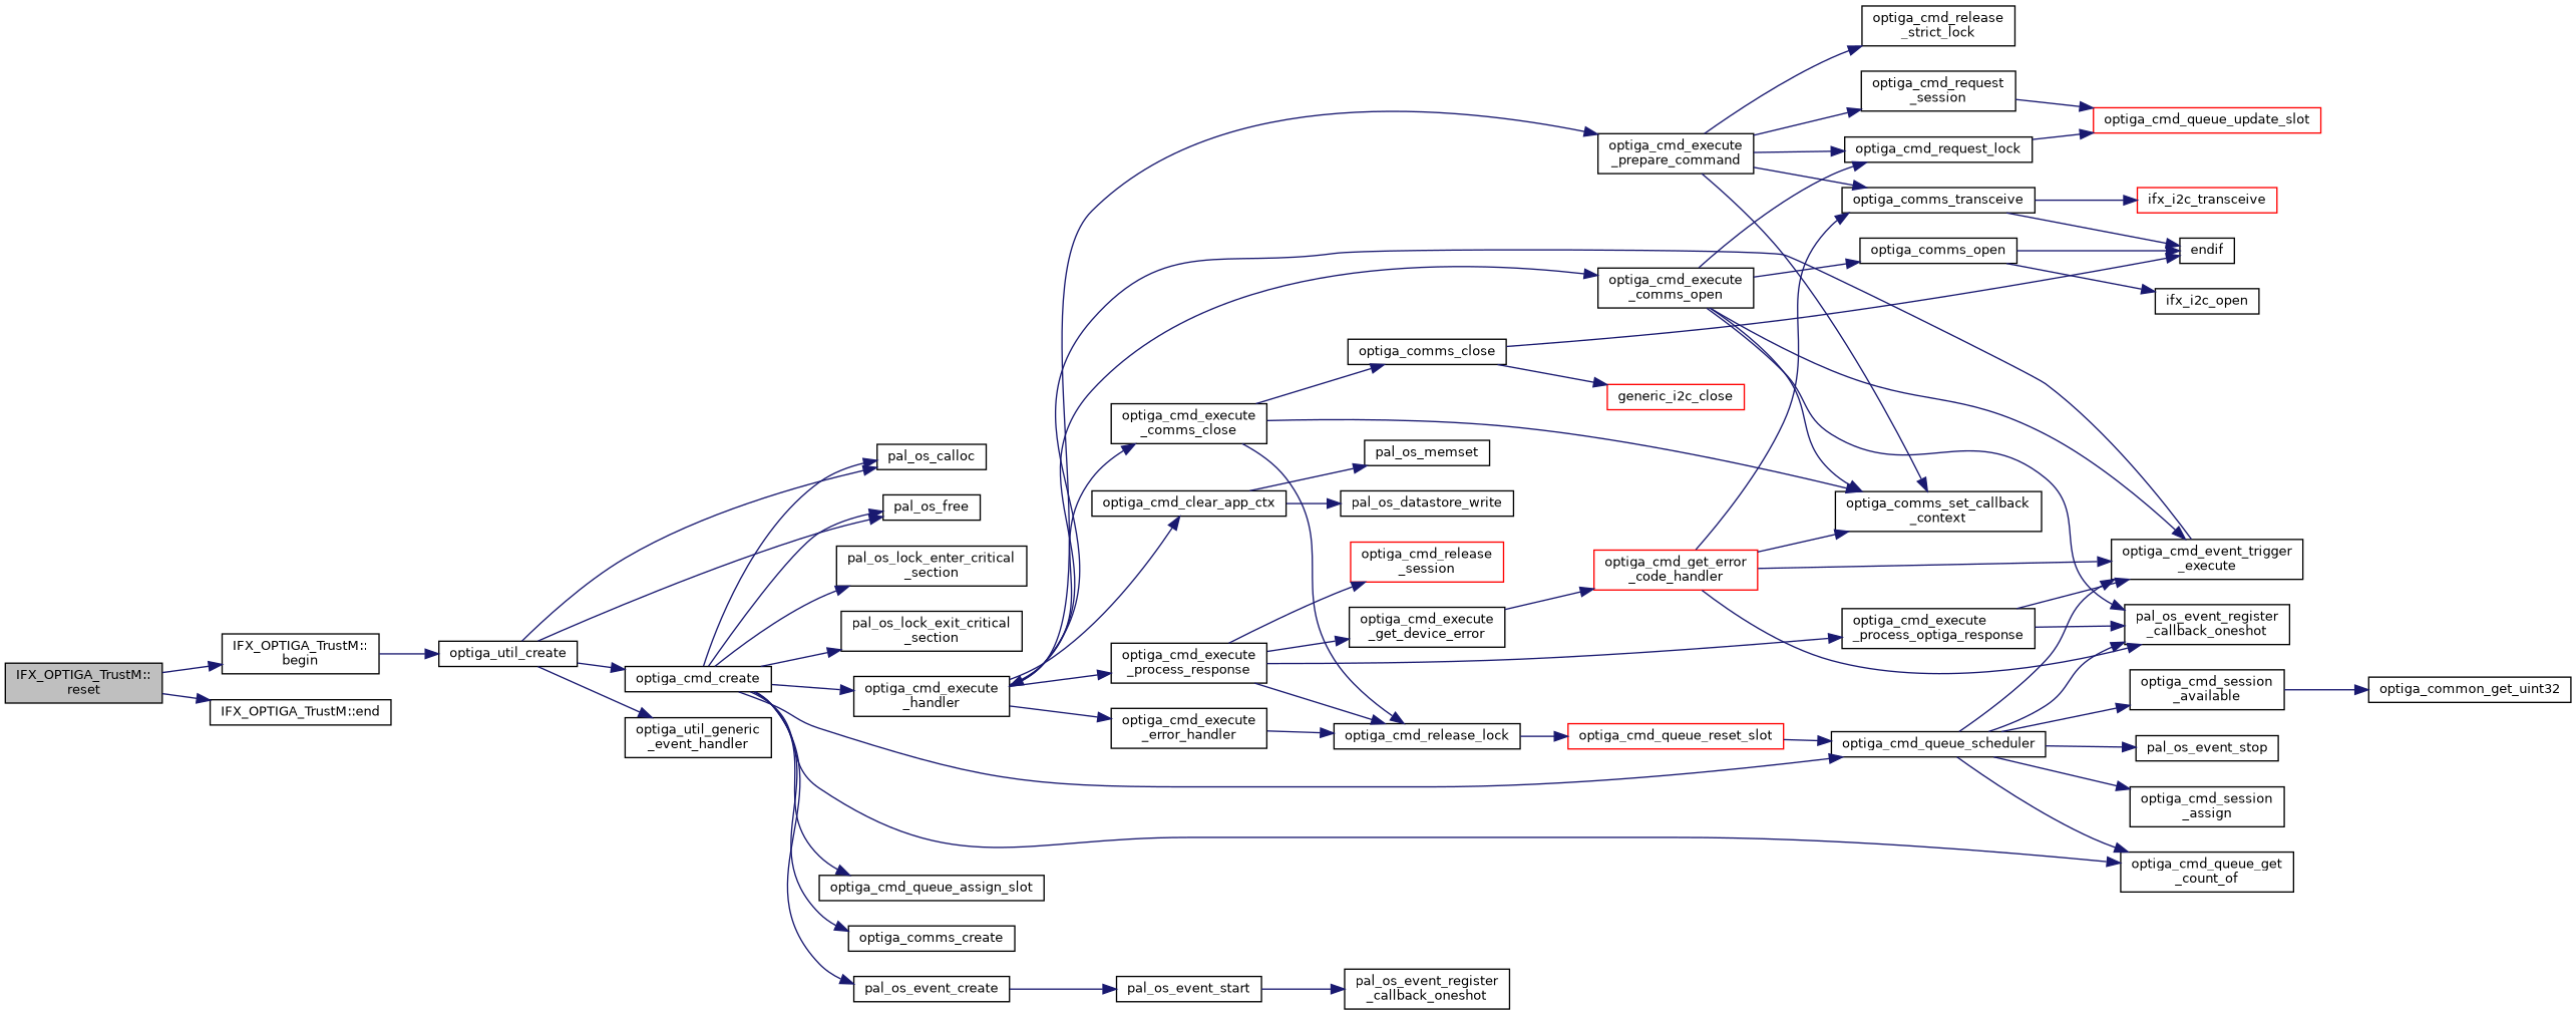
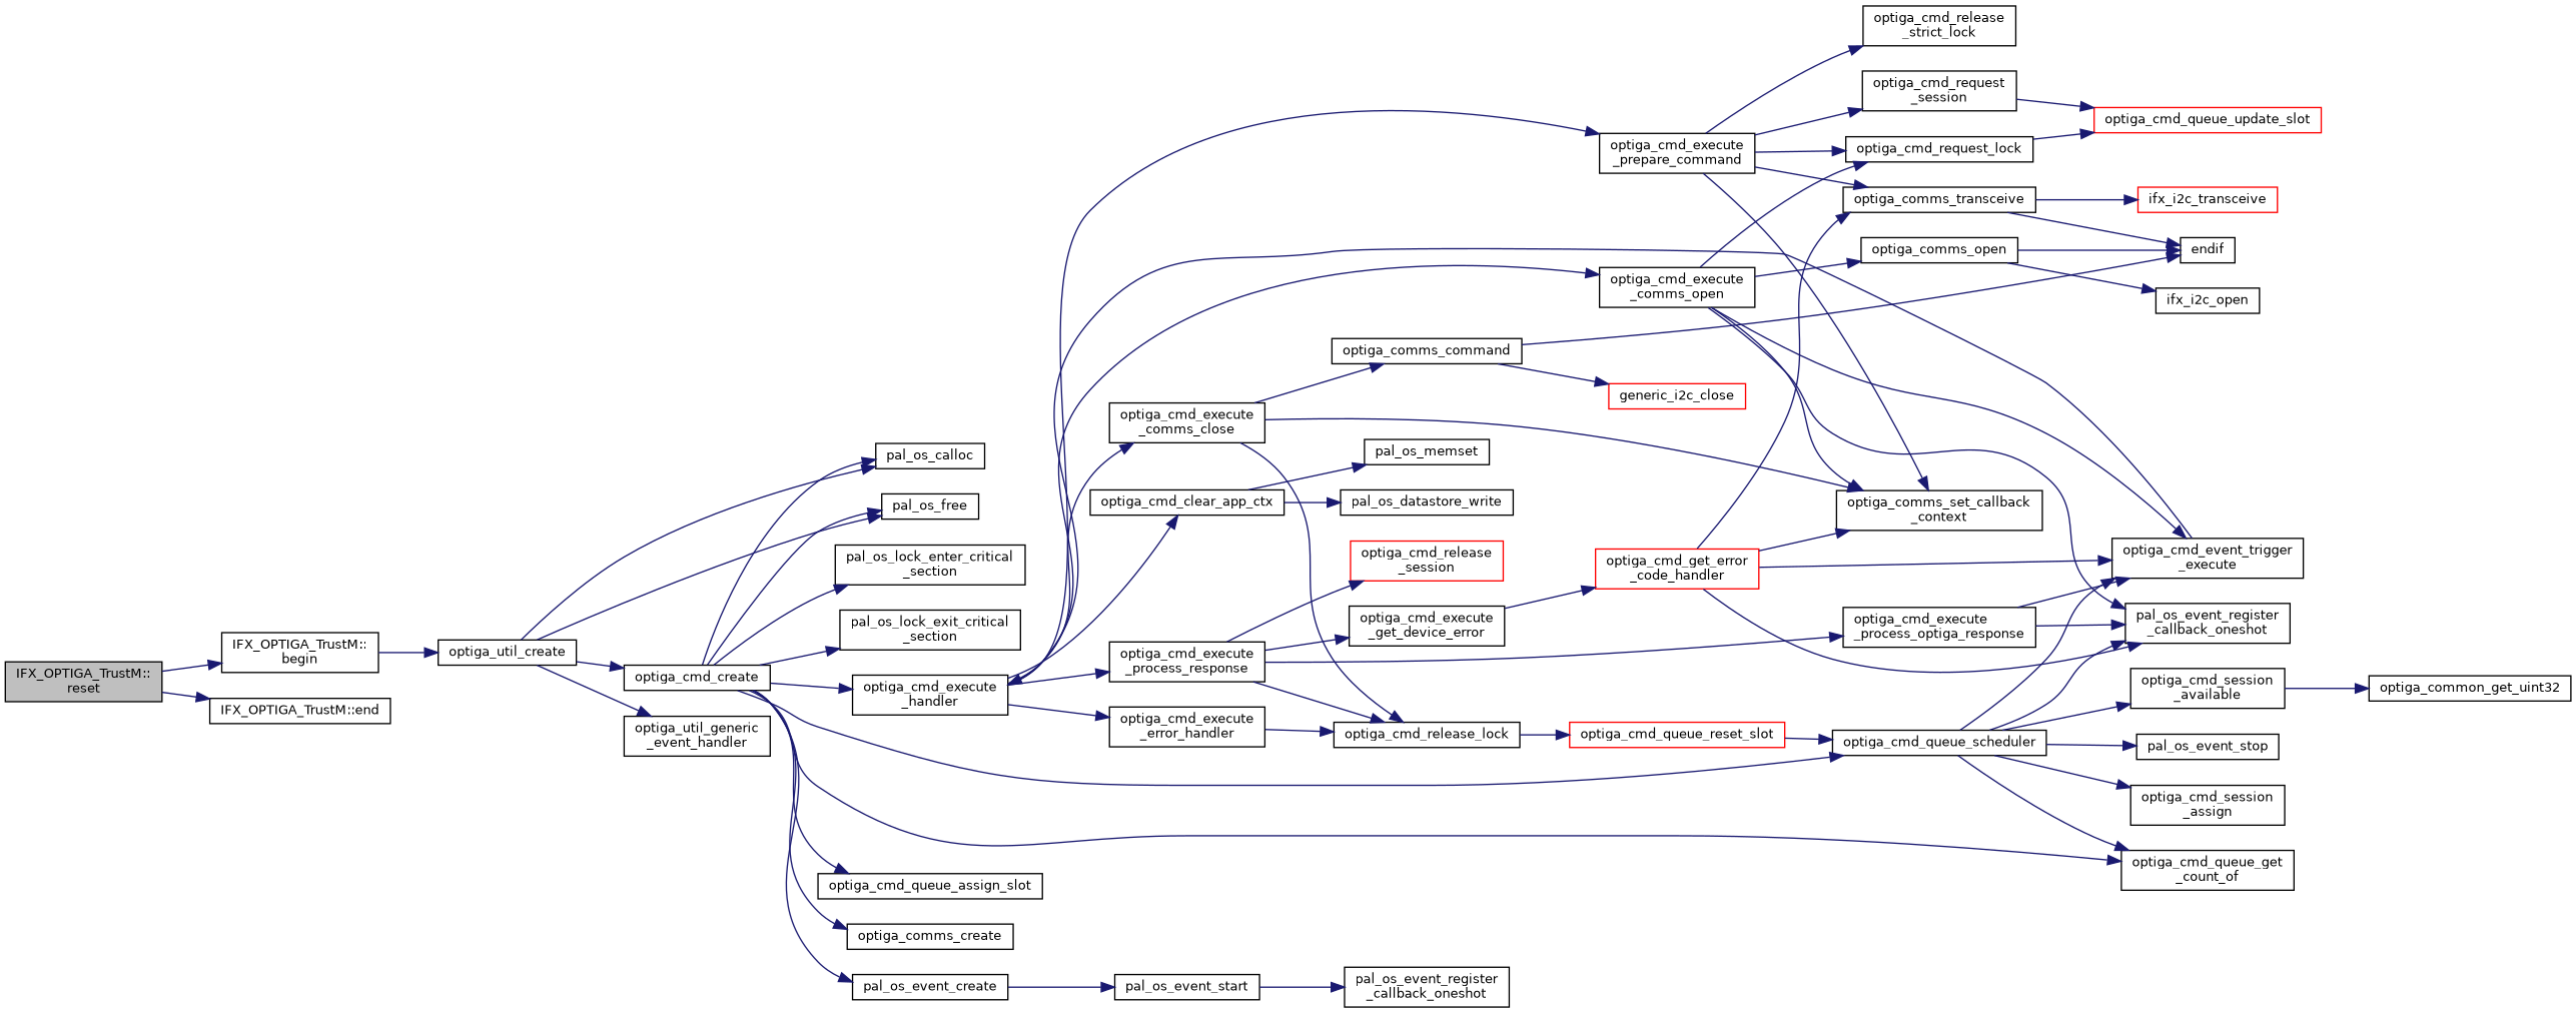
  digraph {
    rankdir=LR
    node [color=black fillcolor=white fontname=Helvetica fontsize=10 shape=record style=filled]
    edge [color=midnightblue fontname=Helvetica fontsize=10 labelfontname=Helvetica labelfontsize=10 style=solid]
    n1 [fillcolor=grey75 fontcolor=black height=0.2 label="IFX_OPTIGA_TrustM::\lreset" width=0.4]
    n2 [height=0.2 label="IFX_OPTIGA_TrustM::\lbegin" width=0.4]
    n3 [height=0.2 label="IFX_OPTIGA_TrustM::end" width=0.4]
    n4 [height=0.2 label=optiga_util_create width=0.4]
    n5 [height=0.2 label=optiga_cmd_create width=0.4]
    n6 [height=0.2 label=pal_os_calloc width=0.4]
    n7 [height=0.2 label=pal_os_free width=0.4]
    n8 [height=0.2 label="optiga_util_generic\l_event_handler" width=0.4]
    n9 [height=0.2 label="optiga_cmd_execute\l_handler" width=0.4]
    n10 [height=0.2 label=optiga_cmd_queue_scheduler width=0.4]
    n11 [height=0.2 label="optiga_cmd_queue_get\l_count_of" width=0.4]
    n12 [height=0.2 label=optiga_cmd_queue_assign_slot width=0.4]
    n13 [height=0.2 label=optiga_comms_create width=0.4]
    n14 [height=0.2 label=pal_os_event_create width=0.4]
    n15 [height=0.2 label="pal_os_lock_enter_critical\l_section" width=0.4]
    n16 [height=0.2 label="pal_os_lock_exit_critical\l_section" width=0.4]
    n17 [height=0.2 label=optiga_cmd_clear_app_ctx width=0.4]
    n18 [height=0.2 label="optiga_cmd_execute\l_comms_close" width=0.4]
    n19 [height=0.2 label="optiga_cmd_execute\l_comms_open" width=0.4]
    n20 [height=0.2 label="optiga_cmd_execute\l_error_handler" width=0.4]
    n21 [height=0.2 label="optiga_cmd_execute\l_prepare_command" width=0.4]
    n22 [height=0.2 label="optiga_cmd_execute\l_process_response" width=0.4]
    n23 [height=0.2 label="optiga_cmd_event_trigger\l_execute" width=0.4]
    n24 [height=0.2 label="optiga_cmd_session\l_assign" width=0.4]
    n25 [height=0.2 label="optiga_cmd_session\l_available" width=0.4]
    n26 [height=0.2 label="pal_os_event_register\l_callback_oneshot" width=0.4]
    n27 [height=0.2 label=pal_os_event_stop width=0.4]
    n28 [height=0.2 label=pal_os_event_start width=0.4]
    n29 [height=0.2 label=pal_os_datastore_write width=0.4]
    n30 [height=0.2 label=pal_os_memset width=0.4]
    n31 [height=0.2 label=optiga_cmd_release_lock width=0.4]
-   n32 [height=0.2 label=optiga_comms_close width=0.4]
+   n32 [height=0.2 label=optiga_comms_command width=0.4]
    n33 [height=0.2 label="optiga_comms_set_callback\l_context" width=0.4]
    n34 [height=0.2 label=optiga_cmd_request_lock width=0.4]
    n35 [height=0.2 label=optiga_comms_open width=0.4]
    n36 [height=0.2 label="optiga_cmd_release\l_strict_lock" width=0.4]
    n37 [height=0.2 label="optiga_cmd_request\l_session" width=0.4]
    n38 [height=0.2 label=optiga_comms_transceive width=0.4]
    n39 [height=0.2 label="optiga_cmd_execute\l_get_device_error" width=0.4]
    n40 [height=0.2 label="optiga_cmd_execute\l_process_optiga_response" width=0.4]
    n41 [color=red height=0.2 label="optiga_cmd_release\l_session" width=0.4]
    n42 [color=red height=0.2 label=optiga_cmd_queue_reset_slot width=0.4]
    n43 [height=0.2 label=endif width=0.4]
    n44 [color=red height=0.2 label=generic_i2c_close width=0.4]
    n45 [height=0.2 label=optiga_common_get_uint32 width=0.4]
    n46 [color=red height=0.2 label=optiga_cmd_queue_update_slot width=0.4]
    n47 [height=0.2 label=ifx_i2c_open width=0.4]
    n48 [color=red height=0.2 label=ifx_i2c_transceive width=0.4]
    n49 [color=red height=0.2 label="optiga_cmd_get_error\l_code_handler" width=0.4]
    n50 [height=0.2 label="pal_os_event_register\l_callback_oneshot" width=0.4]
    n1 -> n2
    n1 -> n3
    n2 -> n4
    n4 -> n5
    n4 -> n6
    n4 -> n7
    n4 -> n8
    n5 -> n6
    n5 -> n7
    n5 -> n9
    n5 -> n10
    n5 -> n11
    n5 -> n12
    n5 -> n13
    n5 -> n14
    n5 -> n15
    n5 -> n16
    n9 -> n17
    n9 -> n18
    n9 -> n19
    n9 -> n20
    n9 -> n21
    n9 -> n22
    n10 -> n11
    n10 -> n23
    n10 -> n24
    n10 -> n25
    n10 -> n26
    n10 -> n27
    n14 -> n28
    n17 -> n29
    n17 -> n30
    n18 -> n31
    n18 -> n32
    n18 -> n33
    n19 -> n23
    n19 -> n26
    n19 -> n33
    n19 -> n34
    n19 -> n35
    n20 -> n31
    n21 -> n33
    n21 -> n34
    n21 -> n36
    n21 -> n37
    n21 -> n38
    n22 -> n31
    n22 -> n39
    n22 -> n40
    n22 -> n41
    n23 -> n9
    n25 -> n45
    n28 -> n50
    n31 -> n42
    n32 -> n43
    n32 -> n44
    n34 -> n46
    n35 -> n43
    n35 -> n47
    n37 -> n46
    n38 -> n43
    n38 -> n48
    n39 -> n49
    n40 -> n23
    n40 -> n26
    n42 -> n10
    n49 -> n23
    n49 -> n26
    n49 -> n33
    n49 -> n38
  }
